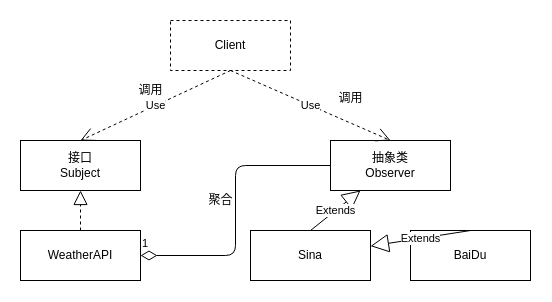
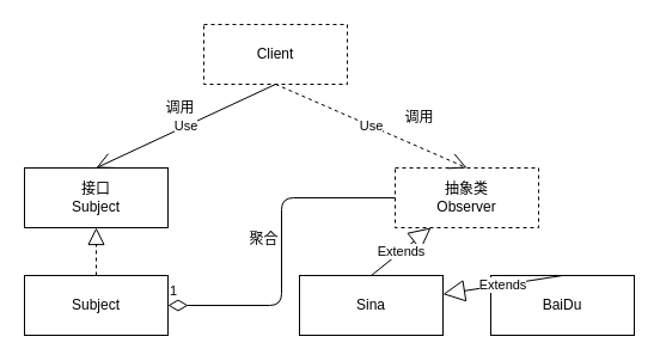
  <mxCell id="0" />
  <mxCell id="1" parent="0" />
- <mxCell id="2" value="抽象类&lt;br&gt;Observer" style="rounded=0;whiteSpace=wrap;html=1;" parent="1" vertex="1"><mxGeometry x="330" y="140" width="120" height="50" as="geometry" /></mxCell>
+ <mxCell id="2" value="抽象类&lt;br&gt;Observer" style="rounded=0;whiteSpace=wrap;html=1;dashed=1;" parent="1" vertex="1"><mxGeometry x="330" y="140" width="120" height="50" as="geometry" /></mxCell>
  <mxCell id="3" value="接口&lt;br&gt;Subject" style="rounded=0;whiteSpace=wrap;html=1;" parent="1" vertex="1"><mxGeometry x="20" y="140" width="120" height="50" as="geometry" /></mxCell>
  <mxCell id="4" value="Client" style="rounded=0;whiteSpace=wrap;html=1;dashed=1;" parent="1" vertex="1"><mxGeometry x="170" y="20" width="120" height="50" as="geometry" /></mxCell>
- <mxCell id="5" value="WeatherAPI" style="rounded=0;whiteSpace=wrap;html=1;" parent="1" vertex="1"><mxGeometry x="20" y="230" width="120" height="50" as="geometry" /></mxCell>
+ <mxCell id="5" value="Subject" style="rounded=0;whiteSpace=wrap;html=1;" parent="1" vertex="1"><mxGeometry x="20" y="230" width="120" height="50" as="geometry" /></mxCell>
  <mxCell id="6" value="Sina" style="rounded=0;whiteSpace=wrap;html=1;" parent="1" vertex="1"><mxGeometry x="250" y="230" width="120" height="50" as="geometry" /></mxCell>
  <mxCell id="7" value="BaiDu" style="rounded=0;whiteSpace=wrap;html=1;" parent="1" vertex="1"><mxGeometry x="410" y="230" width="120" height="50" as="geometry" /></mxCell>
  <mxCell id="8" value="1" style="endArrow=none;html=1;endSize=12;startArrow=diamondThin;startSize=14;startFill=0;edgeStyle=orthogonalEdgeStyle;align=left;verticalAlign=bottom;entryX=0;entryY=0.5;entryDx=0;entryDy=0;exitX=1;exitY=0.5;exitDx=0;exitDy=0;" parent="1" source="5" target="2" edge="1"><mxGeometry x="-1" y="3" relative="1" as="geometry"><mxPoint x="20" y="300" as="sourcePoint" /><mxPoint x="180" y="300" as="targetPoint" /></mxGeometry></mxCell>
  <mxCell id="9" value="" style="endArrow=block;dashed=1;endFill=0;endSize=12;html=1;entryX=0.5;entryY=1;entryDx=0;entryDy=0;" parent="1" source="5" target="3" edge="1"><mxGeometry width="160" relative="1" as="geometry"><mxPoint x="20" y="300" as="sourcePoint" /><mxPoint x="180" y="300" as="targetPoint" /></mxGeometry></mxCell>
  <mxCell id="10" value="聚合" style="text;html=1;align=center;verticalAlign=middle;resizable=0;points=[];autosize=1;" parent="1" vertex="1"><mxGeometry x="200" y="190" width="40" height="20" as="geometry" /></mxCell>
- <mxCell id="11" value="Use" style="endArrow=open;endSize=12;dashed=1;html=1;exitX=0.5;exitY=1;exitDx=0;exitDy=0;entryX=0.5;entryY=0;entryDx=0;entryDy=0;" parent="1" source="4" target="3" edge="1"><mxGeometry width="160" relative="1" as="geometry"><mxPoint x="20" y="300" as="sourcePoint" /><mxPoint x="180" y="300" as="targetPoint" /></mxGeometry></mxCell>
+ <mxCell id="11" value="Use" style="endArrow=open;endSize=12;dashed=0;html=1;exitX=0.5;exitY=1;exitDx=0;exitDy=0;entryX=0.5;entryY=0;entryDx=0;entryDy=0;" parent="1" source="4" target="3" edge="1"><mxGeometry width="160" relative="1" as="geometry"><mxPoint x="20" y="300" as="sourcePoint" /><mxPoint x="180" y="300" as="targetPoint" /></mxGeometry></mxCell>
  <mxCell id="12" value="Use" style="endArrow=open;endSize=12;dashed=1;html=1;exitX=0.5;exitY=1;exitDx=0;exitDy=0;entryX=0.5;entryY=0;entryDx=0;entryDy=0;" parent="1" source="4" target="2" edge="1"><mxGeometry width="160" relative="1" as="geometry"><mxPoint x="240" y="80" as="sourcePoint" /><mxPoint x="90" y="150" as="targetPoint" /></mxGeometry></mxCell>
  <mxCell id="13" value="调用" style="text;html=1;align=center;verticalAlign=middle;resizable=0;points=[];autosize=1;" parent="1" vertex="1"><mxGeometry x="330" y="88" width="40" height="20" as="geometry" /></mxCell>
  <mxCell id="14" value="调用" style="text;html=1;align=center;verticalAlign=middle;resizable=0;points=[];autosize=1;" parent="1" vertex="1"><mxGeometry x="130" y="80" width="40" height="20" as="geometry" /></mxCell>
  <mxCell id="15" value="Extends" style="endArrow=block;endSize=16;endFill=0;html=1;entryX=0.25;entryY=1;entryDx=0;entryDy=0;exitX=0.5;exitY=0;exitDx=0;exitDy=0;" edge="1" parent="1" source="6" target="2"><mxGeometry width="160" relative="1" as="geometry"><mxPoint x="20" y="300" as="sourcePoint" /><mxPoint x="180" y="300" as="targetPoint" /></mxGeometry></mxCell>
  <mxCell id="16" value="Extends" style="endArrow=block;endSize=16;endFill=0;html=1;exitX=0.5;exitY=0;exitDx=0;exitDy=0;" edge="1" parent="1" source="7" target="6"><mxGeometry width="160" relative="1" as="geometry"><mxPoint x="20" y="300" as="sourcePoint" /><mxPoint x="180" y="300" as="targetPoint" /></mxGeometry></mxCell>
